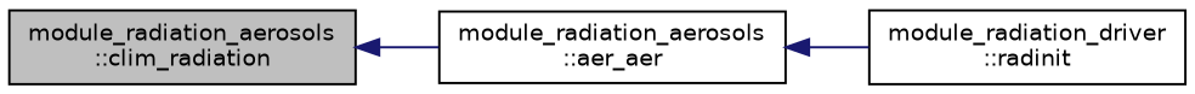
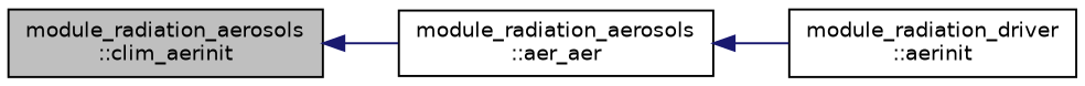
  digraph {
    rankdir=LR
    node [color=black fillcolor=white fontname=Helvetica fontsize=10 shape=record style=filled]
    edge [color=midnightblue dir=back fontname=Helvetica fontsize=10 labelfontname=Helvetica labelfontsize=10 style=solid]
-   n1 [fillcolor=grey75 fontcolor=black height=0.2 label="module_radiation_aerosols\l::clim_radiation" width=0.4]
+   n1 [fillcolor=grey75 fontcolor=black height=0.2 label="module_radiation_aerosols\l::clim_aerinit" width=0.4]
    n2 [height=0.2 label="module_radiation_aerosols\l::aer_aer" width=0.4]
-   n3 [height=0.2 label="module_radiation_driver\l::radinit" width=0.4]
+   n3 [height=0.2 label="module_radiation_driver\l::aerinit" width=0.4]
    n1 -> n2
    n2 -> n3
  }
